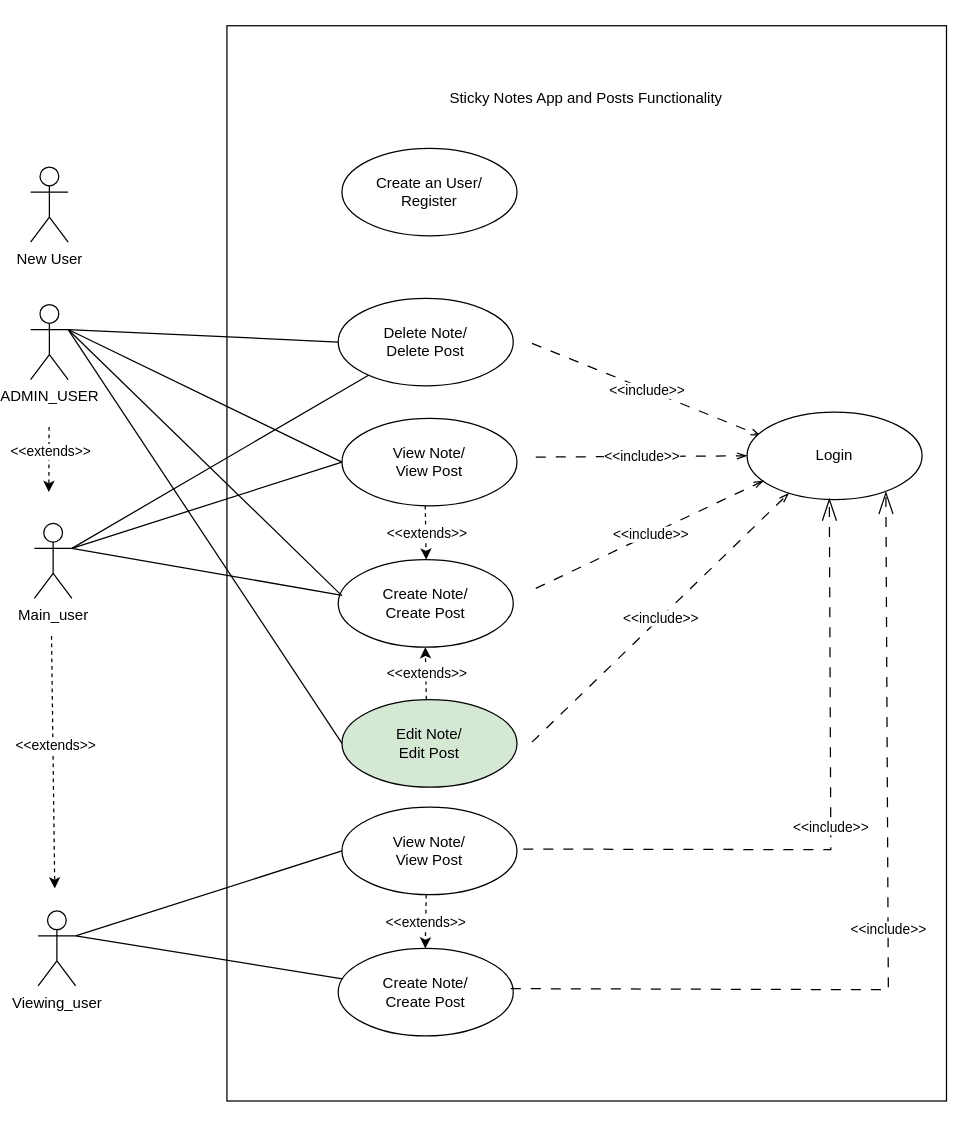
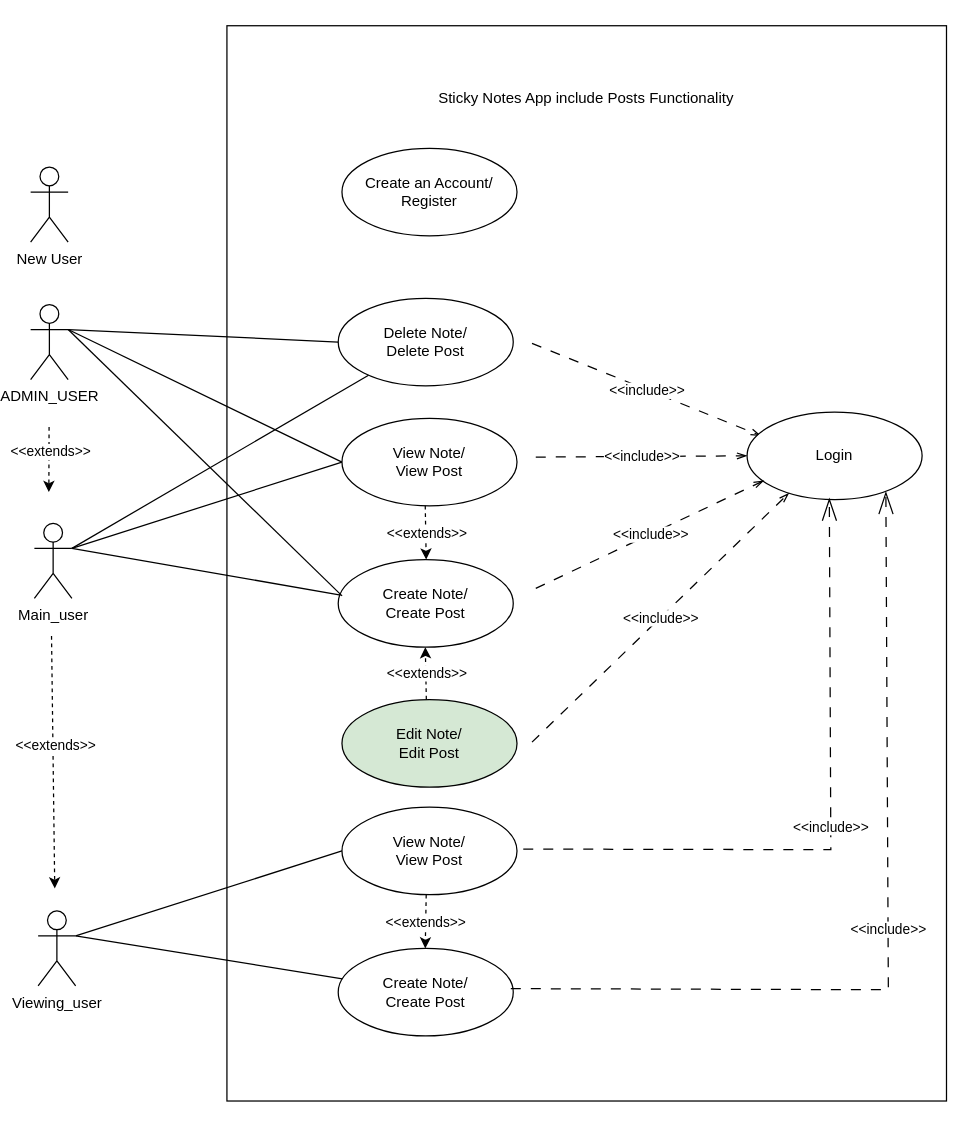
  <mxCell id="0" />
  <mxCell id="1" parent="0" />
  <mxCell id="2" value="" style="rounded=0;whiteSpace=wrap;html=1;" parent="1" vertex="1"><mxGeometry x="177" y="20" width="575.5" height="860" as="geometry" /></mxCell>
  <mxCell id="3" value="New User" style="shape=umlActor;verticalLabelPosition=bottom;verticalAlign=top;html=1;" parent="1" vertex="1"><mxGeometry x="20" y="133" width="30" height="60" as="geometry" /></mxCell>
  <mxCell id="4" value="ADMIN_USER" style="shape=umlActor;verticalLabelPosition=bottom;verticalAlign=top;html=1;" parent="1" vertex="1"><mxGeometry x="20" y="243" width="30" height="60" as="geometry" /></mxCell>
  <mxCell id="5" value="Main_user" style="shape=umlActor;verticalLabelPosition=bottom;verticalAlign=top;html=1;" parent="1" vertex="1"><mxGeometry x="23" y="418" width="30" height="60" as="geometry" /></mxCell>
  <mxCell id="6" value="View Note/&lt;div&gt;View Post&lt;br&gt;&lt;/div&gt;" style="ellipse;whiteSpace=wrap;html=1;" parent="1" vertex="1"><mxGeometry x="269" y="334" width="140" height="70" as="geometry" /></mxCell>
  <mxCell id="7" value="Create Note/&lt;div&gt;Create Post&lt;br&gt;&lt;/div&gt;" style="ellipse;whiteSpace=wrap;html=1;" parent="1" vertex="1"><mxGeometry x="266" y="447" width="140" height="70" as="geometry" /></mxCell>
- <mxCell id="8" value="Create an User/&lt;div&gt;Register&lt;/div&gt;" style="ellipse;whiteSpace=wrap;html=1;" parent="1" vertex="1"><mxGeometry x="269" y="118" width="140" height="70" as="geometry" /></mxCell>
+ <mxCell id="8" value="Create an Account/&lt;div&gt;Register&lt;/div&gt;" style="ellipse;whiteSpace=wrap;html=1;" parent="1" vertex="1"><mxGeometry x="269" y="118" width="140" height="70" as="geometry" /></mxCell>
  <mxCell id="9" value="Edit Note/&lt;div&gt;Edit Post&lt;/div&gt;" style="ellipse;whiteSpace=wrap;html=1;fillColor=#d5e8d4;" parent="1" vertex="1"><mxGeometry x="269" y="559" width="140" height="70" as="geometry" /></mxCell>
  <mxCell id="10" value="Delete Note/&lt;div&gt;Delete Post&lt;br&gt;&lt;/div&gt;" style="ellipse;whiteSpace=wrap;html=1;" parent="1" vertex="1"><mxGeometry x="266" y="238" width="140" height="70" as="geometry" /></mxCell>
  <mxCell id="11" value="" style="endArrow=none;html=1;rounded=0;entryX=0;entryY=0.5;entryDx=0;entryDy=0;endFill=0;exitX=1;exitY=0.333;exitDx=0;exitDy=0;exitPerimeter=0;" parent="1" target="6" edge="1" source="5"><mxGeometry width="50" height="50" relative="1" as="geometry"><mxPoint x="79" y="456" as="sourcePoint" /><mxPoint x="264" y="404" as="targetPoint" /></mxGeometry></mxCell>
  <mxCell id="12" value="" style="endArrow=none;html=1;rounded=0;endFill=0;exitX=1;exitY=0.333;exitDx=0;exitDy=0;exitPerimeter=0;entryX=0.014;entryY=0.405;entryDx=0;entryDy=0;entryPerimeter=0;" parent="1" target="7" edge="1" source="5"><mxGeometry width="50" height="50" relative="1" as="geometry"><mxPoint x="79" y="458" as="sourcePoint" /><mxPoint x="275" y="393" as="targetPoint" /></mxGeometry></mxCell>
  <mxCell id="13" value="" style="endArrow=none;html=1;rounded=0;endFill=0;exitX=1;exitY=0.333;exitDx=0;exitDy=0;exitPerimeter=0;" parent="1" target="10" edge="1" source="5"><mxGeometry width="50" height="50" relative="1" as="geometry"><mxPoint x="77" y="459" as="sourcePoint" /><mxPoint x="254" y="493" as="targetPoint" /></mxGeometry></mxCell>
  <mxCell id="14" value="" style="endArrow=none;html=1;rounded=0;endFill=0;exitX=1;exitY=0.333;exitDx=0;exitDy=0;exitPerimeter=0;" parent="1" edge="1" source="4"><mxGeometry width="50" height="50" relative="1" as="geometry"><mxPoint x="71" y="275" as="sourcePoint" /><mxPoint x="266" y="272.993" as="targetPoint" /></mxGeometry></mxCell>
- <mxCell id="15" value="Sticky Notes App and Posts Functionality" style="text;html=1;align=center;verticalAlign=middle;whiteSpace=wrap;rounded=0;" parent="1" vertex="1"><mxGeometry x="285" y="63" width="359" height="30" as="geometry" /></mxCell>
+ <mxCell id="15" value="Sticky Notes App include Posts Functionality" style="text;html=1;align=center;verticalAlign=middle;whiteSpace=wrap;rounded=0;" parent="1" vertex="1"><mxGeometry x="285" y="63" width="359" height="30" as="geometry" /></mxCell>
  <mxCell id="16" value="" style="endArrow=classic;html=1;rounded=0;dashed=1;" parent="1" edge="1"><mxGeometry width="50" height="50" relative="1" as="geometry"><mxPoint x="34.75" y="341" as="sourcePoint" /><mxPoint x="34.58" y="393" as="targetPoint" /></mxGeometry></mxCell>
  <mxCell id="17" value="&amp;lt;&amp;lt;extends&amp;gt;&amp;gt;" style="edgeLabel;html=1;align=center;verticalAlign=middle;resizable=0;points=[];" vertex="1" connectable="0" parent="16"><mxGeometry x="-0.278" y="1" relative="1" as="geometry"><mxPoint as="offset" /></mxGeometry></mxCell>
  <mxCell id="18" value="" style="endArrow=openThin;html=1;rounded=0;entryX=0.079;entryY=0.271;entryDx=0;entryDy=0;entryPerimeter=0;dashed=1;dashPattern=8 8;endFill=0;" parent="1" target="20" edge="1"><mxGeometry relative="1" as="geometry"><mxPoint x="421" y="274" as="sourcePoint" /><mxPoint x="560.092" y="277.745" as="targetPoint" /></mxGeometry></mxCell>
  <mxCell id="19" value="&amp;lt;&amp;lt;include&amp;gt;&amp;gt;" style="edgeLabel;resizable=0;html=1;;align=center;verticalAlign=middle;" parent="18" connectable="0" vertex="1"><mxGeometry relative="1" as="geometry" /></mxCell>
  <mxCell id="20" value="Login" style="ellipse;whiteSpace=wrap;html=1;" parent="1" vertex="1"><mxGeometry x="593" y="329" width="140" height="70" as="geometry" /></mxCell>
  <mxCell id="21" value="" style="endArrow=openThin;html=1;rounded=0;entryX=0;entryY=0.5;entryDx=0;entryDy=0;dashed=1;dashPattern=8 8;endFill=0;" parent="1" target="20" edge="1"><mxGeometry relative="1" as="geometry"><mxPoint x="424" y="365" as="sourcePoint" /><mxPoint x="607" y="439" as="targetPoint" /></mxGeometry></mxCell>
  <mxCell id="22" value="&amp;lt;&amp;lt;include&amp;gt;&amp;gt;" style="edgeLabel;resizable=0;html=1;;align=center;verticalAlign=middle;" parent="21" connectable="0" vertex="1"><mxGeometry relative="1" as="geometry" /></mxCell>
  <mxCell id="23" value="" style="endArrow=openThin;html=1;rounded=0;entryX=0.096;entryY=0.783;entryDx=0;entryDy=0;entryPerimeter=0;dashed=1;dashPattern=8 8;endFill=0;" parent="1" target="20" edge="1"><mxGeometry relative="1" as="geometry"><mxPoint x="424" y="470" as="sourcePoint" /><mxPoint x="593" y="469" as="targetPoint" /></mxGeometry></mxCell>
  <mxCell id="24" value="&amp;lt;&amp;lt;include&amp;gt;&amp;gt;" style="edgeLabel;resizable=0;html=1;;align=center;verticalAlign=middle;" parent="23" connectable="0" vertex="1"><mxGeometry relative="1" as="geometry" /></mxCell>
  <mxCell id="25" value="" style="endArrow=openThin;html=1;rounded=0;entryX=0.239;entryY=0.926;entryDx=0;entryDy=0;entryPerimeter=0;dashed=1;dashPattern=8 8;endFill=0;" parent="1" target="20" edge="1"><mxGeometry relative="1" as="geometry"><mxPoint x="421" y="593" as="sourcePoint" /><mxPoint x="603" y="507" as="targetPoint" /></mxGeometry></mxCell>
  <mxCell id="26" value="&amp;lt;&amp;lt;include&amp;gt;&amp;gt;" style="edgeLabel;resizable=0;html=1;;align=center;verticalAlign=middle;" parent="25" connectable="0" vertex="1"><mxGeometry relative="1" as="geometry" /></mxCell>
  <mxCell id="27" value="" style="endArrow=classic;html=1;rounded=0;dashed=1;exitX=0.482;exitY=-0.003;exitDx=0;exitDy=0;exitPerimeter=0;" parent="1" source="9" edge="1"><mxGeometry relative="1" as="geometry"><mxPoint x="336" y="557" as="sourcePoint" /><mxPoint x="335.66" y="517" as="targetPoint" /></mxGeometry></mxCell>
  <mxCell id="28" value="&amp;lt;&amp;lt;extends&amp;gt;&amp;gt;" style="edgeLabel;resizable=0;html=1;;align=center;verticalAlign=middle;" parent="27" connectable="0" vertex="1"><mxGeometry relative="1" as="geometry" /></mxCell>
  <mxCell id="29" value="Viewing_u&lt;span style=&quot;background-color: initial;&quot;&gt;ser&lt;/span&gt;" style="shape=umlActor;verticalLabelPosition=bottom;verticalAlign=top;html=1;" parent="1" vertex="1"><mxGeometry x="26" y="728" width="30" height="60" as="geometry" /></mxCell>
  <mxCell id="30" value="" style="endArrow=classic;html=1;rounded=0;dashed=1;" parent="1" edge="1"><mxGeometry width="50" height="50" relative="1" as="geometry"><mxPoint x="36.71" y="508" as="sourcePoint" /><mxPoint x="39.29" y="710" as="targetPoint" /></mxGeometry></mxCell>
  <mxCell id="31" value="&amp;lt;&amp;lt;extends&amp;gt;&amp;gt;" style="edgeLabel;html=1;align=center;verticalAlign=middle;resizable=0;points=[];" vertex="1" connectable="0" parent="30"><mxGeometry x="-0.13" y="2" relative="1" as="geometry"><mxPoint as="offset" /></mxGeometry></mxCell>
  <mxCell id="32" value="&amp;lt;&amp;lt;include&amp;gt;&amp;gt;" style="endArrow=openThin;endSize=16;endFill=0;html=1;rounded=0;entryX=0.47;entryY=0.983;entryDx=0;entryDy=0;entryPerimeter=0;dashed=1;dashPattern=8 8;" parent="1" target="20" edge="1"><mxGeometry width="160" relative="1" as="geometry"><mxPoint x="414" y="678.5" as="sourcePoint" /><mxPoint x="574" y="678.5" as="targetPoint" /><Array as="points"><mxPoint x="660" y="679" /></Array></mxGeometry></mxCell>
  <mxCell id="33" value="View Note/&lt;div&gt;View Post&lt;br&gt;&lt;/div&gt;" style="ellipse;whiteSpace=wrap;html=1;" parent="1" vertex="1"><mxGeometry x="269" y="645" width="140" height="70" as="geometry" /></mxCell>
  <mxCell id="34" value="Create Note/&lt;div&gt;Create Post&lt;br&gt;&lt;/div&gt;" style="ellipse;whiteSpace=wrap;html=1;" parent="1" vertex="1"><mxGeometry x="266" y="758" width="140" height="70" as="geometry" /></mxCell>
  <mxCell id="35" value="" style="endArrow=none;html=1;rounded=0;entryX=0;entryY=0.5;entryDx=0;entryDy=0;endFill=0;exitX=1;exitY=0.333;exitDx=0;exitDy=0;exitPerimeter=0;" parent="1" target="33" edge="1" source="29"><mxGeometry width="50" height="50" relative="1" as="geometry"><mxPoint x="79" y="767" as="sourcePoint" /><mxPoint x="264" y="715" as="targetPoint" /></mxGeometry></mxCell>
  <mxCell id="36" value="" style="endArrow=none;html=1;rounded=0;endFill=0;exitX=1;exitY=0.333;exitDx=0;exitDy=0;exitPerimeter=0;" parent="1" target="34" edge="1" source="29"><mxGeometry width="50" height="50" relative="1" as="geometry"><mxPoint x="79" y="769" as="sourcePoint" /><mxPoint x="275" y="704" as="targetPoint" /></mxGeometry></mxCell>
  <mxCell id="37" value="" style="endArrow=classic;html=1;rounded=0;exitX=0.5;exitY=0;exitDx=0;exitDy=0;dashed=1;" parent="1" edge="1"><mxGeometry relative="1" as="geometry"><mxPoint x="336.38" y="715" as="sourcePoint" /><mxPoint x="335.61" y="758" as="targetPoint" /></mxGeometry></mxCell>
  <mxCell id="38" value="&amp;lt;&amp;lt;extends&amp;gt;&amp;gt;" style="edgeLabel;resizable=0;html=1;;align=center;verticalAlign=middle;" parent="37" connectable="0" vertex="1"><mxGeometry relative="1" as="geometry" /></mxCell>
  <mxCell id="39" value="&amp;lt;&amp;lt;include&amp;gt;&amp;gt;" style="endArrow=openThin;endSize=16;endFill=0;html=1;rounded=0;entryX=0.793;entryY=0.907;entryDx=0;entryDy=0;entryPerimeter=0;exitX=0.986;exitY=0.459;exitDx=0;exitDy=0;exitPerimeter=0;dashed=1;dashPattern=8 8;" parent="1" source="34" target="20" edge="1"><mxGeometry width="160" relative="1" as="geometry"><mxPoint x="460" y="790.5" as="sourcePoint" /><mxPoint x="705" y="510" as="targetPoint" /><Array as="points"><mxPoint x="706" y="791" /></Array></mxGeometry></mxCell>
  <mxCell id="40" value="" style="endArrow=classic;html=1;rounded=0;exitX=0.5;exitY=0;exitDx=0;exitDy=0;dashed=1;" edge="1" parent="1"><mxGeometry relative="1" as="geometry"><mxPoint x="335.61" y="404" as="sourcePoint" /><mxPoint x="336.38" y="447" as="targetPoint" /></mxGeometry></mxCell>
  <mxCell id="41" value="&amp;lt;&amp;lt;extends&amp;gt;&amp;gt;" style="edgeLabel;resizable=0;html=1;;align=center;verticalAlign=middle;" connectable="0" vertex="1" parent="40"><mxGeometry relative="1" as="geometry" /></mxCell>
  <mxCell id="42" value="" style="endArrow=none;html=1;rounded=0;endFill=0;entryX=0;entryY=0.5;entryDx=0;entryDy=0;exitX=1;exitY=0.333;exitDx=0;exitDy=0;exitPerimeter=0;" edge="1" parent="1" source="4" target="6"><mxGeometry width="50" height="50" relative="1" as="geometry"><mxPoint x="94" y="312.01" as="sourcePoint" /><mxPoint x="289" y="310.003" as="targetPoint" /></mxGeometry></mxCell>
  <mxCell id="43" value="" style="endArrow=none;html=1;rounded=0;endFill=0;entryX=0.022;entryY=0.414;entryDx=0;entryDy=0;exitX=1;exitY=0.333;exitDx=0;exitDy=0;exitPerimeter=0;entryPerimeter=0;" edge="1" parent="1" source="4" target="7"><mxGeometry width="50" height="50" relative="1" as="geometry"><mxPoint x="78" y="336" as="sourcePoint" /><mxPoint x="297" y="442" as="targetPoint" /></mxGeometry></mxCell>
- <mxCell id="44" value="" style="endArrow=none;html=1;rounded=0;entryX=0;entryY=0.5;entryDx=0;entryDy=0;endFill=0;exitX=1;exitY=0.333;exitDx=0;exitDy=0;exitPerimeter=0;" edge="1" parent="1" source="4" target="9"><mxGeometry width="50" height="50" relative="1" as="geometry"><mxPoint x="66" y="396" as="sourcePoint" /><mxPoint x="282" y="552" as="targetPoint" /></mxGeometry></mxCell>
